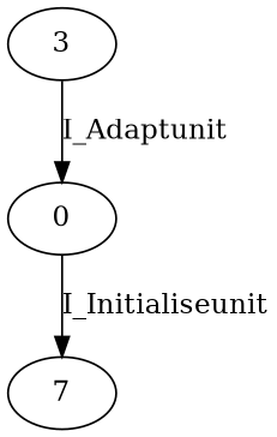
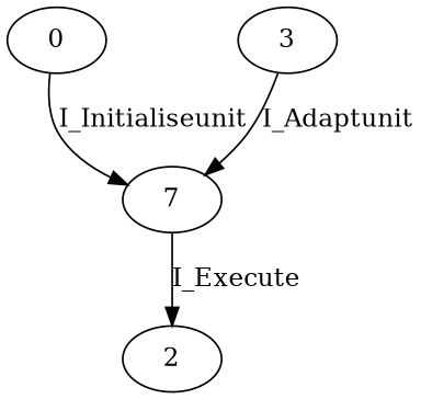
  digraph {
    n1 [label=7]
    0
+   2
    3
+   n1 -> 2 [label=I_Execute]
    0 -> n1 [label=I_Initialiseunit]
-   3 -> 0 [label=I_Adaptunit]
+   3 -> n1 [label=I_Adaptunit]
  }
